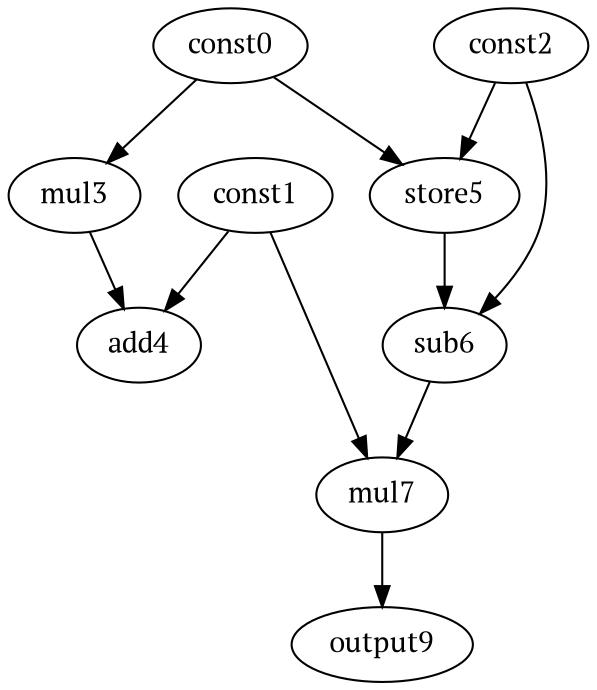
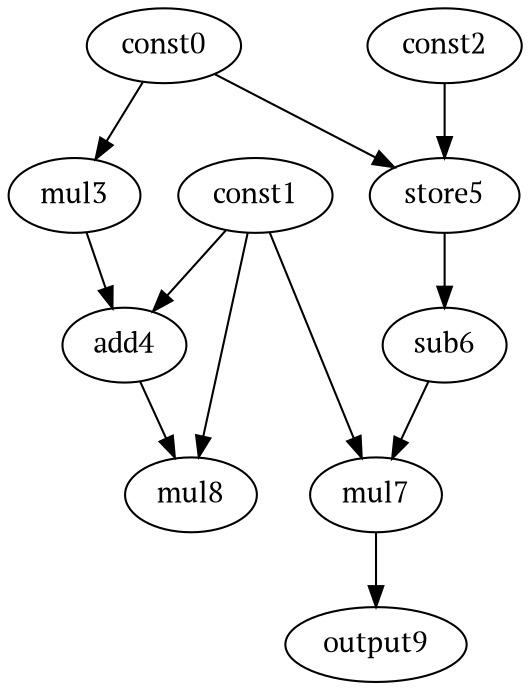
  digraph {
    fontname="PT Serif"
    node [fontname="PT Serif" opcode=mul]
    edge [fontname="PT Serif" operand=0]
    mul3
    const0 [opcode=const]
    store5 [opcode=store]
    add4 [opcode=add]
    sub6 [opcode=sub]
    const1 [opcode=const]
    mul7
+   mul8
    output9 [opcode=output]
    const2 [opcode=const]
    mul3 -> add4 [operand=1]
    const0 -> mul3
    const0 -> store5
    store5 -> sub6
+   add4 -> mul8 [operand=1]
    sub6 -> mul7 [operand=1]
    const1 -> add4
    const1 -> mul7
+   const1 -> mul8
    mul7 -> output9
    const2 -> store5 [operand=1]
-   const2 -> sub6 [operand=1]
  }
